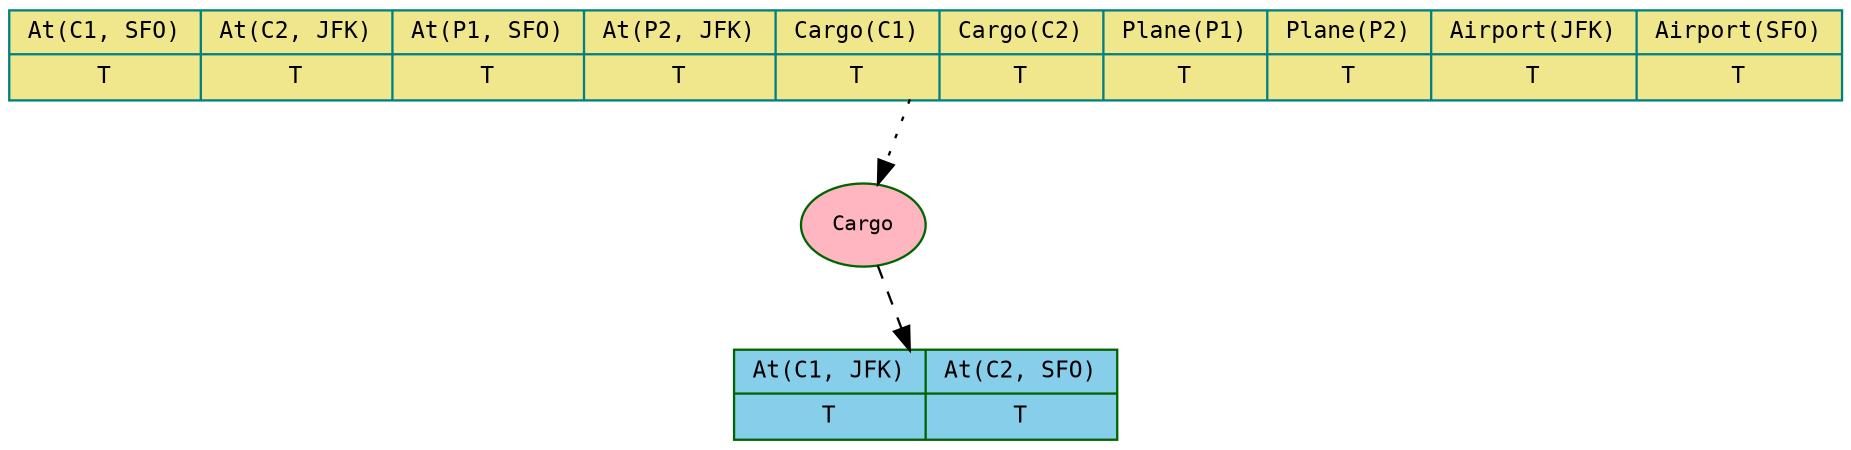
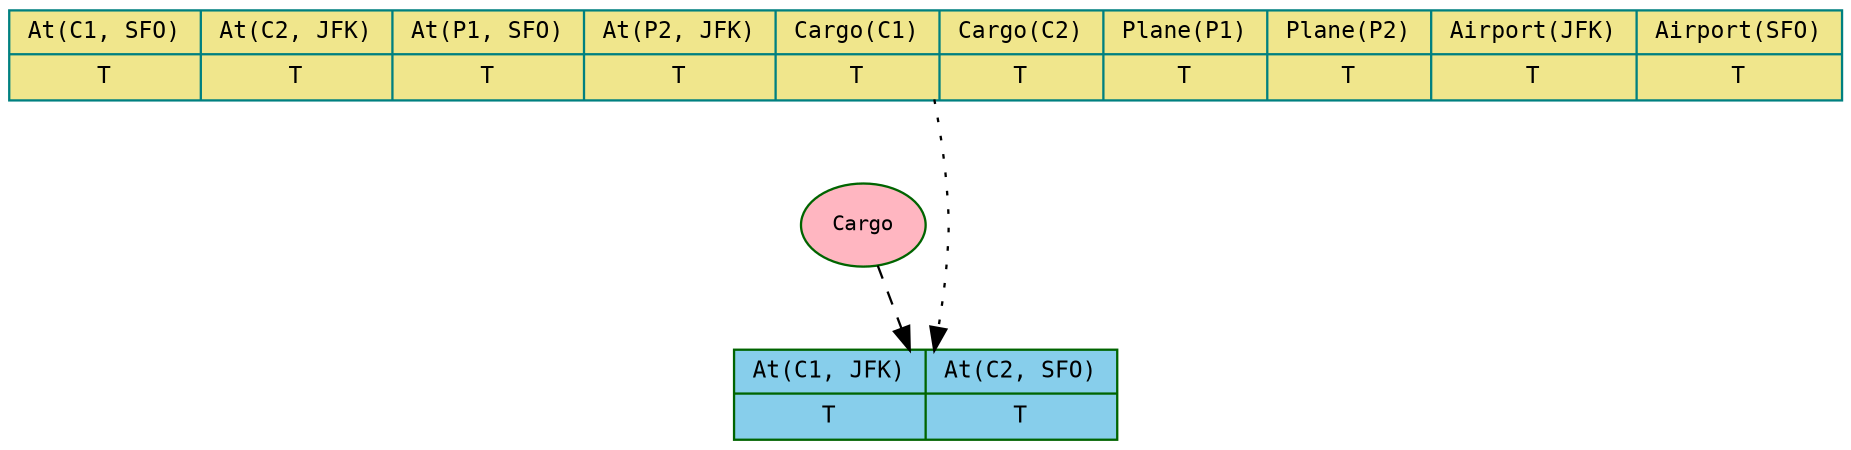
  digraph {
    fontname="DejaVu Sans Mono"
    rankdir=TB
    node [color=darkgreen fontname="DejaVu Sans Mono" fontsize=10 shape=record style=filled]
    edge [fontname="DejaVu Sans Mono" fontsize=9]
    n1 [color=teal fillcolor=khaki label="{At(C1, SFO) | T}|{At(C2, JFK) | T}|{At(P1, SFO) | T}|{At(P2, JFK) | T}|{Cargo(C1) | T}|{Cargo(C2) | T}|{Plane(P1) | T}|{Plane(P2) | T}|{Airport(JFK) | T}|{Airport(SFO) | T}"]
    n2 [fillcolor=lightpink fontsize=9 label=Cargo shape=""]
    n3 [fillcolor=skyblue label="{At(C1, JFK) |T}|{At(C2, SFO) | T}"]
-   n1 -> n2 [style=dotted]
+   n1 -> n3 [style=dotted]
    n2 -> n3 [style=dashed]
  }
